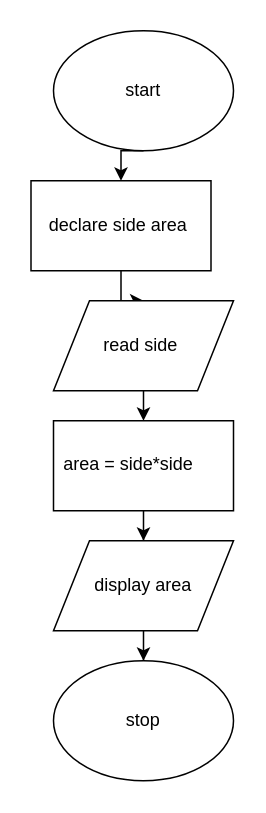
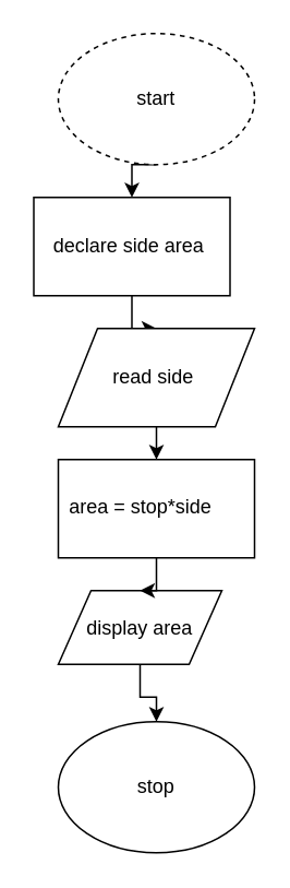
  <mxCell id="0" />
  <mxCell id="1" parent="0" />
  <mxCell id="2" style="edgeStyle=orthogonalEdgeStyle;rounded=0;orthogonalLoop=1;jettySize=auto;html=1;exitX=0.5;exitY=1;exitDx=0;exitDy=0;entryX=0.5;entryY=0;entryDx=0;entryDy=0;" edge="1" parent="1" source="3" target="5"><mxGeometry relative="1" as="geometry" /></mxCell>
- <mxCell id="3" value="start" style="ellipse;whiteSpace=wrap;html=1;" vertex="1" parent="1"><mxGeometry x="35" y="20" width="120" height="80" as="geometry" /></mxCell>
+ <mxCell id="3" value="start" style="ellipse;whiteSpace=wrap;html=1;dashed=1;" vertex="1" parent="1"><mxGeometry x="35" y="20" width="120" height="80" as="geometry" /></mxCell>
  <mxCell id="4" value="" style="edgeStyle=orthogonalEdgeStyle;rounded=0;orthogonalLoop=1;jettySize=auto;html=1;" edge="1" parent="1" source="5" target="7"><mxGeometry relative="1" as="geometry" /></mxCell>
  <mxCell id="5" value="declare side area&amp;nbsp;" style="rounded=0;whiteSpace=wrap;html=1;" vertex="1" parent="1"><mxGeometry x="20" y="120" width="120" height="60" as="geometry" /></mxCell>
  <mxCell id="6" style="edgeStyle=orthogonalEdgeStyle;rounded=0;orthogonalLoop=1;jettySize=auto;html=1;exitX=0.5;exitY=1;exitDx=0;exitDy=0;entryX=0.5;entryY=0;entryDx=0;entryDy=0;" edge="1" parent="1" source="7" target="12"><mxGeometry relative="1" as="geometry" /></mxCell>
  <mxCell id="7" value="read side&amp;nbsp;" style="shape=parallelogram;perimeter=parallelogramPerimeter;whiteSpace=wrap;html=1;" vertex="1" parent="1"><mxGeometry x="35" y="200" width="120" height="60" as="geometry" /></mxCell>
  <mxCell id="8" style="edgeStyle=orthogonalEdgeStyle;rounded=0;orthogonalLoop=1;jettySize=auto;html=1;exitX=0.5;exitY=1;exitDx=0;exitDy=0;" edge="1" parent="1" source="9" target="10"><mxGeometry relative="1" as="geometry" /></mxCell>
- <mxCell id="9" value="display area" style="shape=parallelogram;perimeter=parallelogramPerimeter;whiteSpace=wrap;html=1;" vertex="1" parent="1"><mxGeometry x="35" y="360" width="120" height="60" as="geometry" /></mxCell>
+ <mxCell id="9" value="display area" style="shape=parallelogram;perimeter=parallelogramPerimeter;whiteSpace=wrap;html=1;" vertex="1" parent="1"><mxGeometry x="35" y="360" width="100" height="45" as="geometry" /></mxCell>
  <mxCell id="10" value="stop" style="ellipse;whiteSpace=wrap;html=1;" vertex="1" parent="1"><mxGeometry x="35" y="440" width="120" height="80" as="geometry" /></mxCell>
  <mxCell id="11" style="edgeStyle=orthogonalEdgeStyle;rounded=0;orthogonalLoop=1;jettySize=auto;html=1;exitX=0.5;exitY=1;exitDx=0;exitDy=0;" edge="1" parent="1" source="12" target="9"><mxGeometry relative="1" as="geometry" /></mxCell>
  <mxCell id="12" value="" style="rounded=0;whiteSpace=wrap;html=1;" vertex="1" parent="1"><mxGeometry x="35" y="280" width="120" height="60" as="geometry" /></mxCell>
- <mxCell id="13" value="area = side*side" style="text;html=1;" vertex="1" parent="1"><mxGeometry x="40" y="295" width="110" height="30" as="geometry" /></mxCell>
+ <mxCell id="13" value="area = stop*side" style="text;html=1;" vertex="1" parent="1"><mxGeometry x="40" y="295" width="110" height="30" as="geometry" /></mxCell>
